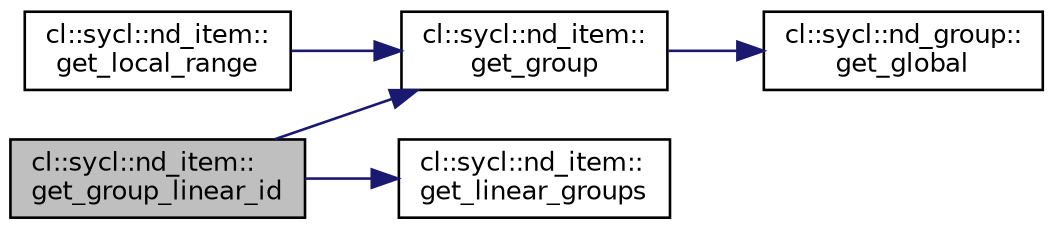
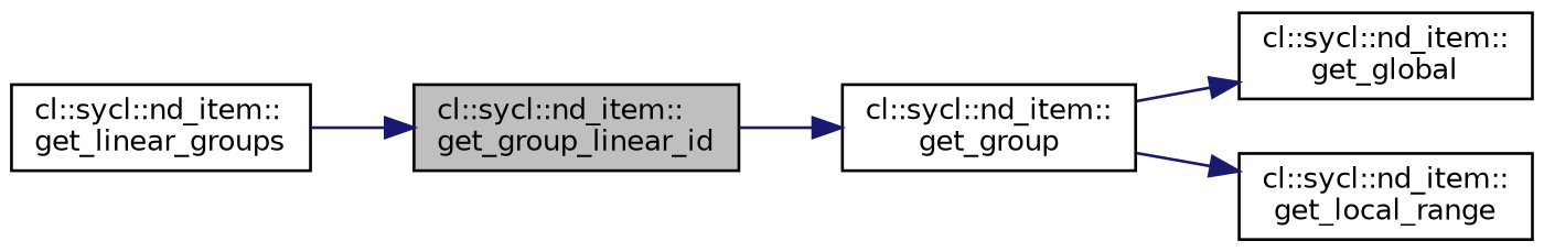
  digraph {
    rankdir=LR
    node [color=black fontname=Helvetica fontsize=10 shape=record]
    edge [color=midnightblue fontname=Helvetica fontsize=10 labelfontname=Helvetica labelfontsize=10 style=solid]
    n1 [fillcolor=grey75 fontcolor=black height=0.2 label="cl::sycl::nd_item::\lget_group_linear_id" style=filled width=0.4]
    n2 [height=0.2 label="cl::sycl::nd_item::\lget_group" width=0.4]
    n3 [height=0.2 label="cl::sycl::nd_item::\lget_linear_groups" width=0.4]
-   n4 [height=0.2 label="cl::sycl::nd_group::\lget_global" width=0.4]
+   n4 [height=0.2 label="cl::sycl::nd_item::\lget_global" width=0.4]
    n5 [height=0.2 label="cl::sycl::nd_item::\lget_local_range" width=0.4]
    n1 -> n2
-   n1 -> n3
+   n3 -> n1
    n2 -> n4
-   n5 -> n2
+   n2 -> n5
  }
